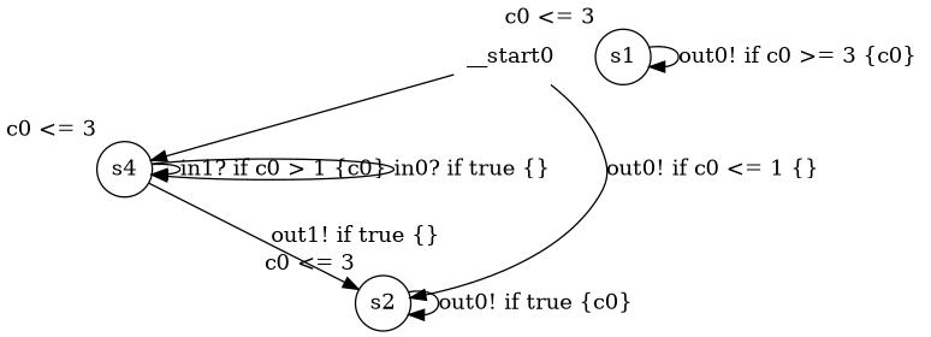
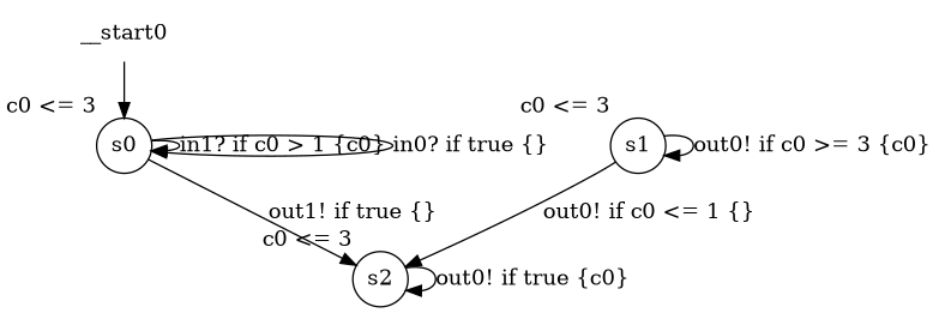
  digraph {
    node [shape=circle margin=0 xlabel="c0 <= 3"]
    __start0 [shape=none margin="" xlabel=""]
-   n2 [label=s4]
+   n2 [label=s0]
    n3 [label=s2]
    n4 [label=s1]
    __start0 -> n2
    n2 -> n2 [label="in1? if c0 > 1 {c0} "]
    n2 -> n2 [label="in0? if true {} "]
    n2 -> n3 [label="out1! if true {} "]
    n3 -> n3 [label="out0! if true {c0} "]
-   __start0 -> n3 [label="out0! if c0 <= 1 {} "]
+   n4 -> n3 [label="out0! if c0 <= 1 {} "]
    n4 -> n4 [label="out0! if c0 >= 3 {c0} "]
  }
